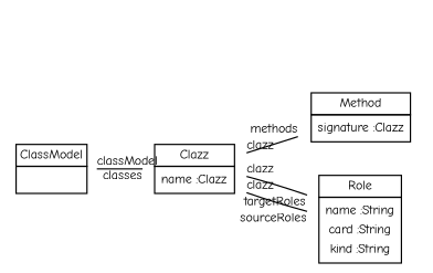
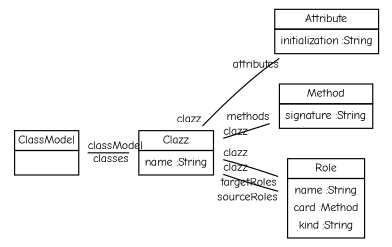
  graph {
    fontname="Comic Neue"
    rankdir=LR
    node [fontname="Comic Neue" fontsize=10 shape=none]
    edge [fontname="Comic Neue" fontsize=10 taillabel=clazz]
    n1 [label=<<table border='0' cellborder='1' cellspacing='0'> <tr> <td>ClassModel</td> </tr> <tr><td><table border='0' cellborder='0' cellspacing='0'> <tr><td> </td></tr> </table></td></tr> </table>>]
-   n2 [label=<<table border='0' cellborder='1' cellspacing='0'> <tr> <td>Clazz</td> </tr> <tr><td><table border='0' cellborder='0' cellspacing='0'> <tr><td>name :Clazz</td></tr>  </table></td></tr> </table>>]
-   n4 [label=<<table border='0' cellborder='1' cellspacing='0'> <tr> <td>Method</td> </tr> <tr><td><table border='0' cellborder='0' cellspacing='0'> <tr><td>signature :Clazz</td></tr>  </table></td></tr> </table>>]
-   n5 [label=<<table border='0' cellborder='1' cellspacing='0'> <tr> <td>Role</td> </tr> <tr><td><table border='0' cellborder='0' cellspacing='0'> <tr><td>name :String</td></tr> <tr><td>card :String</td></tr> <tr><td>kind :String</td></tr>  </table></td></tr> </table>>]
+   n2 [label=<<table border='0' cellborder='1' cellspacing='0'> <tr> <td>Clazz</td> </tr> <tr><td><table border='0' cellborder='0' cellspacing='0'> <tr><td>name :String</td></tr>  </table></td></tr> </table>>]
+   n3 [label=<<table border='0' cellborder='1' cellspacing='0'> <tr> <td>Attribute</td> </tr> <tr><td><table border='0' cellborder='0' cellspacing='0'> <tr><td>initialization :String</td></tr>  </table></td></tr> </table>>]
+   n4 [label=<<table border='0' cellborder='1' cellspacing='0'> <tr> <td>Method</td> </tr> <tr><td><table border='0' cellborder='0' cellspacing='0'> <tr><td>signature :String</td></tr>  </table></td></tr> </table>>]
+   n5 [label=<<table border='0' cellborder='1' cellspacing='0'> <tr> <td>Role</td> </tr> <tr><td><table border='0' cellborder='0' cellspacing='0'> <tr><td>name :String</td></tr> <tr><td>card :Method</td></tr> <tr><td>kind :String</td></tr>  </table></td></tr> </table>>]
    n1 -- n2 [headlabel=classes taillabel=classModel]
+   n2 -- n3 [headlabel=attributes]
    n2 -- n4 [headlabel=methods]
    n2 -- n5 [headlabel=sourceRoles]
    n2 -- n5 [headlabel=targetRoles]
  }
